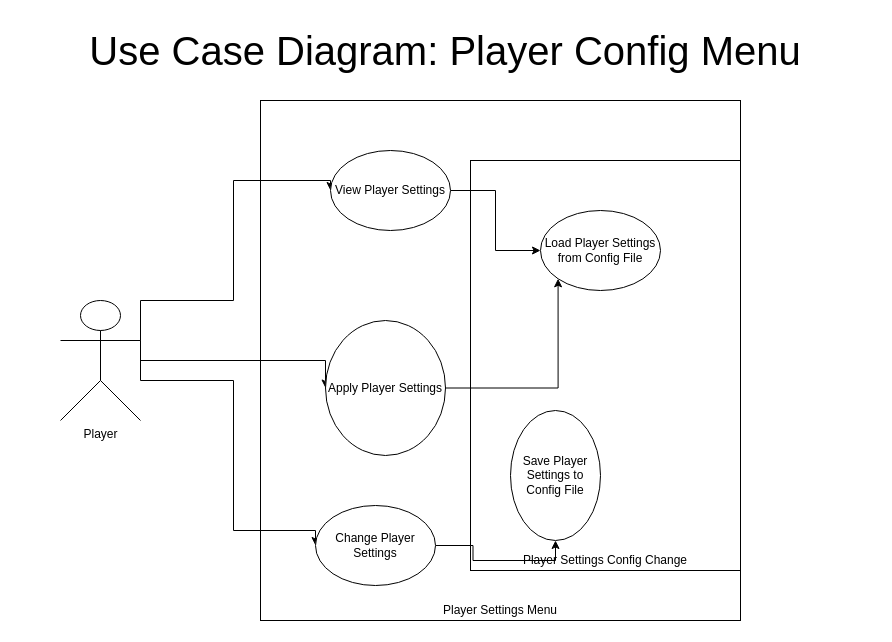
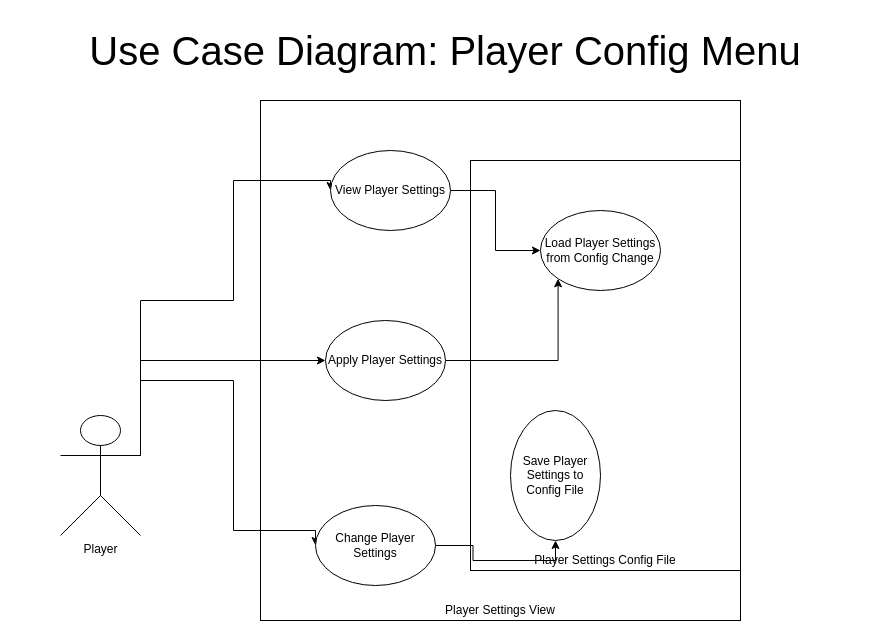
  <mxCell id="0" />
  <mxCell id="1" parent="0" />
  <mxCell id="2" value="" style="rounded=0;whiteSpace=wrap;html=1;" vertex="1" parent="1"><mxGeometry x="260" y="100" width="480" height="520" as="geometry" /></mxCell>
  <mxCell id="3" value="" style="rounded=0;whiteSpace=wrap;html=1;" vertex="1" parent="1"><mxGeometry x="470" y="160" width="270" height="410" as="geometry" /></mxCell>
  <mxCell id="4" style="edgeStyle=orthogonalEdgeStyle;rounded=0;orthogonalLoop=1;jettySize=auto;html=1;exitX=1;exitY=0.333;exitDx=0;exitDy=0;exitPerimeter=0;entryX=0;entryY=0.5;entryDx=0;entryDy=0;" edge="1" parent="1" source="7" target="15"><mxGeometry relative="1" as="geometry"><Array as="points"><mxPoint x="140" y="360" /></Array></mxGeometry></mxCell>
  <mxCell id="5" style="edgeStyle=orthogonalEdgeStyle;rounded=0;orthogonalLoop=1;jettySize=auto;html=1;exitX=1;exitY=0.333;exitDx=0;exitDy=0;exitPerimeter=0;entryX=0;entryY=0.5;entryDx=0;entryDy=0;" edge="1" parent="1" source="7" target="9"><mxGeometry relative="1" as="geometry"><Array as="points"><mxPoint x="140" y="300" /><mxPoint x="233" y="300" /><mxPoint x="233" y="180" /></Array></mxGeometry></mxCell>
  <mxCell id="6" style="edgeStyle=orthogonalEdgeStyle;rounded=0;orthogonalLoop=1;jettySize=auto;html=1;exitX=1;exitY=0.333;exitDx=0;exitDy=0;exitPerimeter=0;entryX=0;entryY=0.5;entryDx=0;entryDy=0;" edge="1" parent="1" source="7" target="13"><mxGeometry relative="1" as="geometry"><Array as="points"><mxPoint x="140" y="380" /><mxPoint x="233" y="380" /><mxPoint x="233" y="530" /></Array></mxGeometry></mxCell>
- <mxCell id="7" value="Player" style="shape=umlActor;verticalLabelPosition=bottom;verticalAlign=top;html=1;outlineConnect=0;" vertex="1" parent="1"><mxGeometry x="60" y="300" width="80" height="120" as="geometry" /></mxCell>
+ <mxCell id="7" value="Player" style="shape=umlActor;verticalLabelPosition=bottom;verticalAlign=top;html=1;outlineConnect=0;" vertex="1" parent="1"><mxGeometry x="60" y="415" width="80" height="120" as="geometry" /></mxCell>
  <mxCell id="8" style="edgeStyle=orthogonalEdgeStyle;rounded=0;orthogonalLoop=1;jettySize=auto;html=1;exitX=1;exitY=0.5;exitDx=0;exitDy=0;entryX=0;entryY=0.5;entryDx=0;entryDy=0;" edge="1" parent="1" source="9" target="11"><mxGeometry relative="1" as="geometry" /></mxCell>
  <mxCell id="9" value="View Player Settings" style="ellipse;whiteSpace=wrap;html=1;" vertex="1" parent="1"><mxGeometry x="330" y="150" width="120" height="80" as="geometry" /></mxCell>
  <mxCell id="10" value="&lt;font style=&quot;font-size: 40px&quot;&gt;Use Case Diagram: Player Config Menu&lt;/font&gt;" style="text;html=1;strokeColor=none;fillColor=none;align=center;verticalAlign=middle;whiteSpace=wrap;rounded=0;" vertex="1" parent="1"><mxGeometry width="850" height="60" as="geometry" x="20" y="20" /></mxCell>
- <mxCell id="11" value="Load Player Settings from Config File" style="ellipse;whiteSpace=wrap;html=1;" vertex="1" parent="1"><mxGeometry x="540" y="210" width="120" height="80" as="geometry" /></mxCell>
+ <mxCell id="11" value="Load Player Settings from Config Change" style="ellipse;whiteSpace=wrap;html=1;" vertex="1" parent="1"><mxGeometry x="540" y="210" width="120" height="80" as="geometry" /></mxCell>
  <mxCell id="12" style="edgeStyle=orthogonalEdgeStyle;rounded=0;orthogonalLoop=1;jettySize=auto;html=1;exitX=1;exitY=0.5;exitDx=0;exitDy=0;entryX=0.5;entryY=1;entryDx=0;entryDy=0;" edge="1" parent="1" source="13" target="16"><mxGeometry relative="1" as="geometry" /></mxCell>
  <mxCell id="13" value="Change Player Settings" style="ellipse;whiteSpace=wrap;html=1;" vertex="1" parent="1"><mxGeometry x="315" y="505" width="120" height="80" as="geometry" /></mxCell>
  <mxCell id="14" style="edgeStyle=orthogonalEdgeStyle;rounded=0;orthogonalLoop=1;jettySize=auto;html=1;exitX=1;exitY=0.5;exitDx=0;exitDy=0;entryX=0;entryY=1;entryDx=0;entryDy=0;" edge="1" parent="1" source="15" target="11"><mxGeometry relative="1" as="geometry" /></mxCell>
- <mxCell id="15" value="Apply Player Settings" style="ellipse;whiteSpace=wrap;html=1;" vertex="1" parent="1"><mxGeometry x="325" y="320" width="120" height="135" as="geometry" /></mxCell>
+ <mxCell id="15" value="Apply Player Settings" style="ellipse;whiteSpace=wrap;html=1;" vertex="1" parent="1"><mxGeometry x="325" y="320" width="120" height="80" as="geometry" /></mxCell>
  <mxCell id="16" value="Save Player Settings to Config File" style="ellipse;whiteSpace=wrap;html=1;" vertex="1" parent="1"><mxGeometry x="510" y="410" width="90" height="130" as="geometry" /></mxCell>
- <mxCell id="17" value="Player Settings Config Change" style="text;html=1;strokeColor=none;fillColor=none;align=center;verticalAlign=middle;whiteSpace=wrap;rounded=0;" vertex="1" parent="1"><mxGeometry x="470" y="550" width="270" height="20" as="geometry" /></mxCell>
- <mxCell id="18" value="Player Settings Menu" style="text;html=1;strokeColor=none;fillColor=none;align=center;verticalAlign=middle;whiteSpace=wrap;rounded=0;" vertex="1" parent="1"><mxGeometry x="260" y="600" width="480" height="20" as="geometry" /></mxCell>
+ <mxCell id="17" value="Player Settings Config File" style="text;html=1;strokeColor=none;fillColor=none;align=center;verticalAlign=middle;whiteSpace=wrap;rounded=0;" vertex="1" parent="1"><mxGeometry x="470" y="550" width="270" height="20" as="geometry" /></mxCell>
+ <mxCell id="18" value="Player Settings View" style="text;html=1;strokeColor=none;fillColor=none;align=center;verticalAlign=middle;whiteSpace=wrap;rounded=0;" vertex="1" parent="1"><mxGeometry x="260" y="600" width="480" height="20" as="geometry" /></mxCell>
